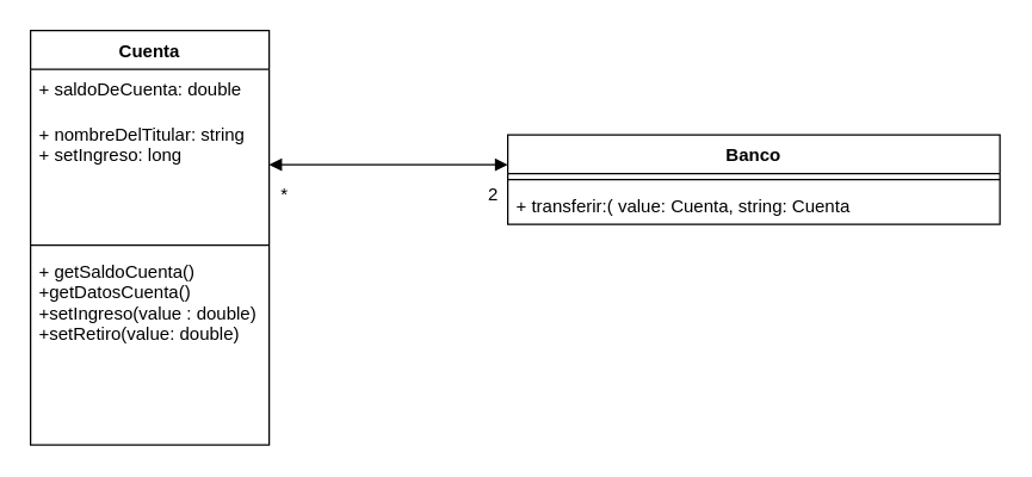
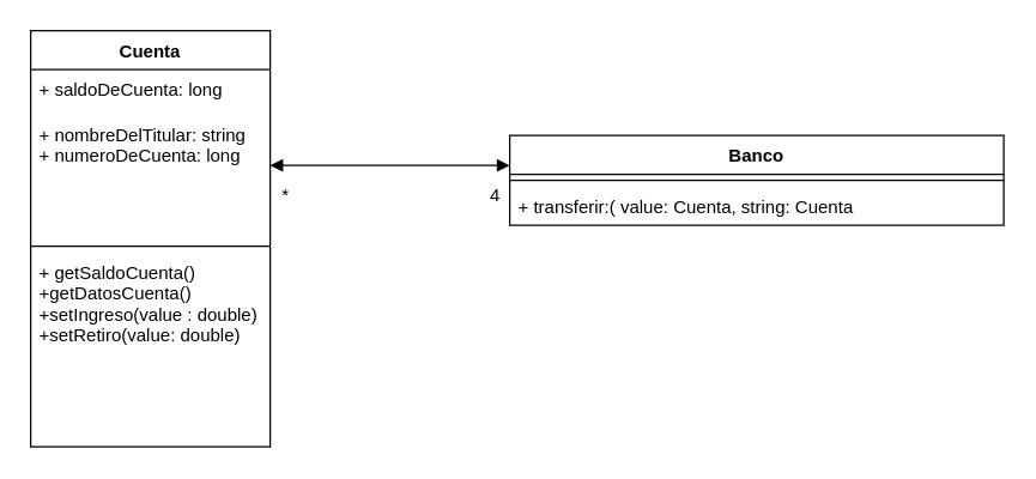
  <mxCell id="0" />
  <mxCell id="1" parent="0" />
  <mxCell id="2" value="Cuenta" style="swimlane;fontStyle=1;align=center;verticalAlign=top;childLayout=stackLayout;horizontal=1;startSize=26;horizontalStack=0;resizeParent=1;resizeParentMax=0;resizeLast=0;collapsible=1;marginBottom=0;" parent="1" vertex="1"><mxGeometry x="20" y="20" width="160" height="278" as="geometry" /></mxCell>
- <mxCell id="3" value="+ saldoDeCuenta: double" style="text;strokeColor=none;fillColor=none;align=left;verticalAlign=top;spacingLeft=4;spacingRight=4;overflow=hidden;rotatable=0;points=[[0,0.5],[1,0.5]];portConstraint=eastwest;" parent="2" vertex="1"><mxGeometry y="26" width="160" height="30" as="geometry" /></mxCell>
- <mxCell id="4" value="+ nombreDelTitular: string&#10;+ setIngreso: long&#10;" style="text;strokeColor=none;fillColor=none;align=left;verticalAlign=top;spacingLeft=4;spacingRight=4;overflow=hidden;rotatable=0;points=[[0,0.5],[1,0.5]];portConstraint=eastwest;" parent="2" vertex="1"><mxGeometry y="56" width="160" height="84" as="geometry" /></mxCell>
+ <mxCell id="3" value="+ saldoDeCuenta: long" style="text;strokeColor=none;fillColor=none;align=left;verticalAlign=top;spacingLeft=4;spacingRight=4;overflow=hidden;rotatable=0;points=[[0,0.5],[1,0.5]];portConstraint=eastwest;" parent="2" vertex="1"><mxGeometry y="26" width="160" height="30" as="geometry" /></mxCell>
+ <mxCell id="4" value="+ nombreDelTitular: string&#10;+ numeroDeCuenta: long&#10;" style="text;strokeColor=none;fillColor=none;align=left;verticalAlign=top;spacingLeft=4;spacingRight=4;overflow=hidden;rotatable=0;points=[[0,0.5],[1,0.5]];portConstraint=eastwest;" parent="2" vertex="1"><mxGeometry y="56" width="160" height="84" as="geometry" /></mxCell>
  <mxCell id="5" value="" style="line;strokeWidth=1;fillColor=none;align=left;verticalAlign=middle;spacingTop=-1;spacingLeft=3;spacingRight=3;rotatable=0;labelPosition=right;points=[];portConstraint=eastwest;strokeColor=inherit;" parent="2" vertex="1"><mxGeometry y="140" width="160" height="8" as="geometry" /></mxCell>
  <mxCell id="6" value="+ getSaldoCuenta()&#10;+getDatosCuenta()&#10;+setIngreso(value : double)&#10;+setRetiro(value: double)&#10;&#10;" style="text;strokeColor=none;fillColor=none;align=left;verticalAlign=top;spacingLeft=4;spacingRight=4;overflow=hidden;rotatable=0;points=[[0,0.5],[1,0.5]];portConstraint=eastwest;" parent="2" vertex="1"><mxGeometry y="148" width="160" height="130" as="geometry" /></mxCell>
  <mxCell id="7" value="Banco" style="swimlane;fontStyle=1;align=center;verticalAlign=top;childLayout=stackLayout;horizontal=1;startSize=26;horizontalStack=0;resizeParent=1;resizeParentMax=0;resizeLast=0;collapsible=1;marginBottom=0;" vertex="1" parent="1"><mxGeometry x="340" y="90" width="330" height="60" as="geometry" /></mxCell>
  <mxCell id="8" value="" style="line;strokeWidth=1;fillColor=none;align=left;verticalAlign=middle;spacingTop=-1;spacingLeft=3;spacingRight=3;rotatable=0;labelPosition=right;points=[];portConstraint=eastwest;strokeColor=inherit;" vertex="1" parent="7"><mxGeometry y="26" width="330" height="8" as="geometry" /></mxCell>
  <mxCell id="9" value="+ transferir:( value: Cuenta, string: Cuenta" style="text;strokeColor=none;fillColor=none;align=left;verticalAlign=top;spacingLeft=4;spacingRight=4;overflow=hidden;rotatable=0;points=[[0,0.5],[1,0.5]];portConstraint=eastwest;" vertex="1" parent="7"><mxGeometry y="34" width="330" height="26" as="geometry" /></mxCell>
  <mxCell id="10" value="" style="endArrow=block;startArrow=block;endFill=1;startFill=1;html=1;rounded=0;" edge="1" parent="1"><mxGeometry width="160" relative="1" as="geometry"><mxPoint x="180" y="110" as="sourcePoint" /><mxPoint x="340" y="110" as="targetPoint" /></mxGeometry></mxCell>
- <mxCell id="11" value="2" style="text;html=1;align=center;verticalAlign=middle;resizable=0;points=[];autosize=1;strokeColor=none;fillColor=none;" vertex="1" parent="1"><mxGeometry x="315" y="115" width="30" height="30" as="geometry" /></mxCell>
+ <mxCell id="11" value="4" style="text;html=1;align=center;verticalAlign=middle;resizable=0;points=[];autosize=1;strokeColor=none;fillColor=none;" vertex="1" parent="1"><mxGeometry x="315" y="115" width="30" height="30" as="geometry" /></mxCell>
  <mxCell id="12" value="*" style="text;html=1;align=center;verticalAlign=middle;resizable=0;points=[];autosize=1;strokeColor=none;fillColor=none;" vertex="1" parent="1"><mxGeometry x="175" y="115" width="30" height="30" as="geometry" /></mxCell>
